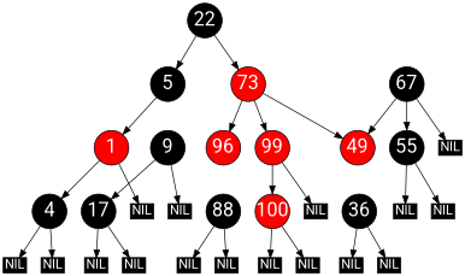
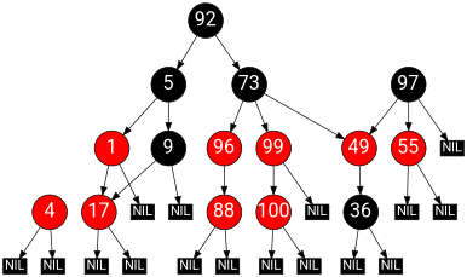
  digraph {
    fontname=Roboto
    ordering=out
    node [color=black fixedsize=true fontcolor=white fontname=Roboto fontsize=16 fontweight=bold shape=record style=filled]
    edge [fontname=Roboto]
-   4 [fillcolor=black fontsize=24 shape=circle width=.6]
+   4 [fillcolor=red fontsize=24 shape=circle width=.6]
    n2 [height=.25 label=NIL width=.4]
    n3 [height=.25 label=NIL width=.4]
    96 [fillcolor=red fontsize=24 shape=circle width=.6]
-   88 [fontsize=24 shape=circle width=.6]
+   88 [fontsize=24 shape=circle width=.6 fillcolor=red]
    n6 [height=.25 label=NIL width=.4]
    n7 [height=.25 label=NIL width=.4]
    99 [fillcolor=red fontsize=24 shape=circle width=.6]
    100 [fillcolor=red fontsize=24 shape=circle width=.6]
    n10 [height=.25 label=NIL width=.4]
    n11 [height=.25 label=NIL width=.4]
    n12 [height=.25 label=NIL width=.4]
    49 [fillcolor=red fontsize=24 shape=circle width=.6]
    36 [fontsize=24 shape=circle width=.6]
    n15 [height=.25 label=NIL width=.4]
    n16 [height=.25 label=NIL width=.4]
-   67 [fontsize=24 shape=circle width=.6]
-   55 [fillcolor=black fontsize=24 shape=circle width=.6]
+   67 [fontsize=24 shape=circle width=.6 label=97]
+   55 [fillcolor=red fontsize=24 shape=circle width=.6]
    n19 [height=.25 label=NIL width=.4]
    n20 [height=.25 label=NIL width=.4]
    n21 [height=.25 label=NIL width=.4]
-   17 [fillcolor=black fontsize=24 shape=circle width=.6]
+   17 [fillcolor=red fontsize=24 shape=circle width=.6]
    n23 [height=.25 label=NIL width=.4]
    n24 [height=.25 label=NIL width=.4]
    n25 [height=.25 label=NIL width=.4]
    n26 [height=.25 label=NIL width=.4]
-   22 [fontsize=24 shape=circle width=.6]
+   22 [fontsize=24 shape=circle width=.6 label=92]
    5 [fontsize=24 shape=circle width=.6]
-   73 [fontsize=24 shape=circle width=.6 fillcolor=red]
+   73 [fontsize=24 shape=circle width=.6]
    1 [fillcolor=red fontsize=24 shape=circle width=.6]
    9 [fontsize=24 shape=circle width=.6]
    4 -> n2
    4 -> n3
+   96 -> 88
    88 -> n6
    88 -> n7
    99 -> 100
    99 -> n10
    100 -> n11
    100 -> n12
+   49 -> 36
    36 -> n15
    36 -> n16
    67 -> 49
    67 -> 55
    67 -> n19
    55 -> n20
    55 -> n21
    17 -> n23
    17 -> n24
    22 -> 5
    22 -> 73
    5 -> 1
+   5 -> 9
    73 -> 96
    73 -> 99
    73 -> 49
-   1 -> 4
+   1 -> 17
    1 -> n25
    9 -> 17
    9 -> n26
  }
